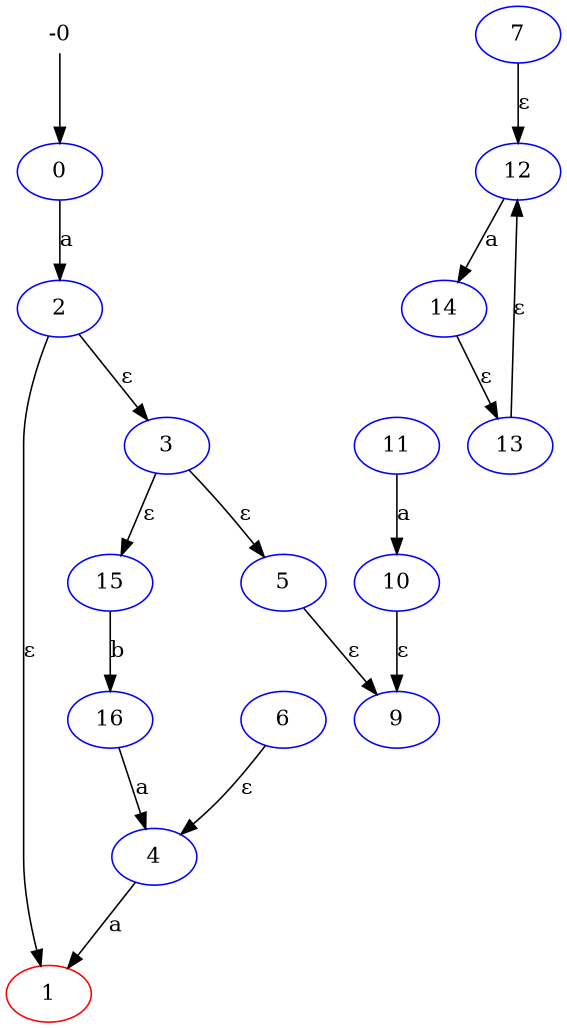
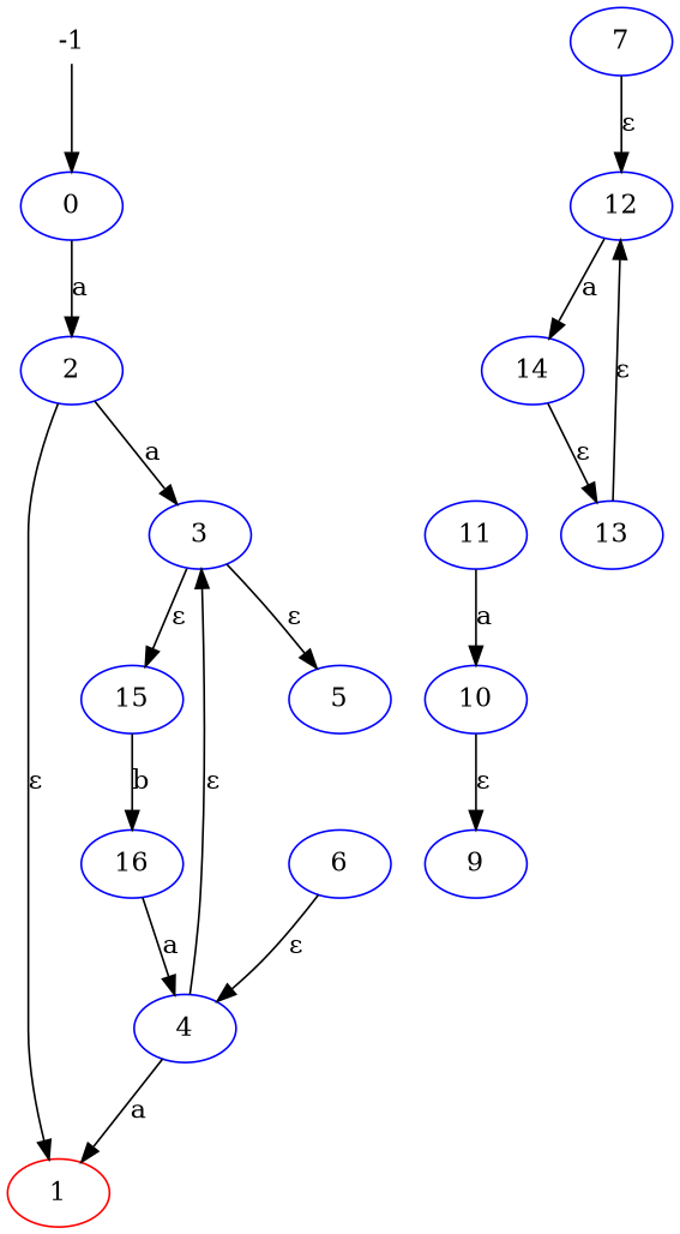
  digraph {
    node [color=blue]
    0
    2
    1 [color=red]
    3
    5
    15
    9
    16
    4
    6
    7
    12
    14
    11
    10
    13
-   -1 [height=0 shape=none width=0 label=-0]
+   -1 [height=0 shape=none width=0]
    0 -> 2 [label=a]
    2 -> 1 [label="ε"]
-   2 -> 3 [label="ε"]
+   2 -> 3 [label=a]
    3 -> 5 [label="ε"]
    3 -> 15 [label="ε"]
-   5 -> 9 [label="ε"]
    15 -> 16 [label=b]
    16 -> 4 [label=a]
    4 -> 1 [label=a]
+   4 -> 3 [label="ε"]
    6 -> 4 [label="ε"]
    7 -> 12 [label="ε"]
    12 -> 14 [label=a]
    14 -> 13 [label="ε"]
    11 -> 10 [label=a]
    10 -> 9 [label="ε"]
    13 -> 12 [label="ε"]
    -1 -> 0
  }
